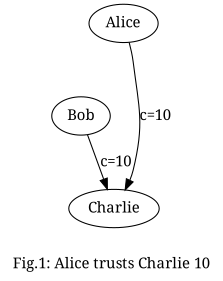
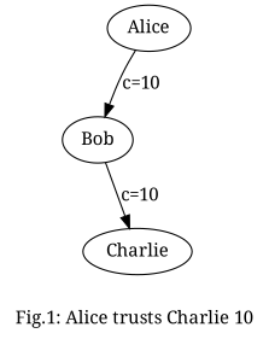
  digraph {
    fontname="Noto Serif"
    label="Fig.1:\ Alice\ trusts\ Charlie\ 10"
    labelloc=b
    rankdir=TB
    node [fontname="Noto Serif"]
    edge [fontname="Noto Serif"]
    Alice
    Bob
    Charlie
-   Alice -> Charlie [label="c=10"]
+   Alice -> Bob [label="c=10"]
    Bob -> Charlie [label="c=10"]
  }
